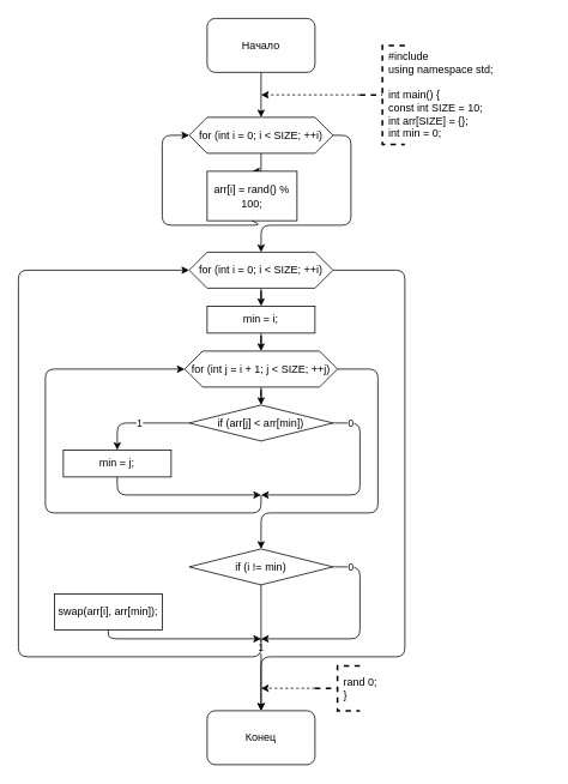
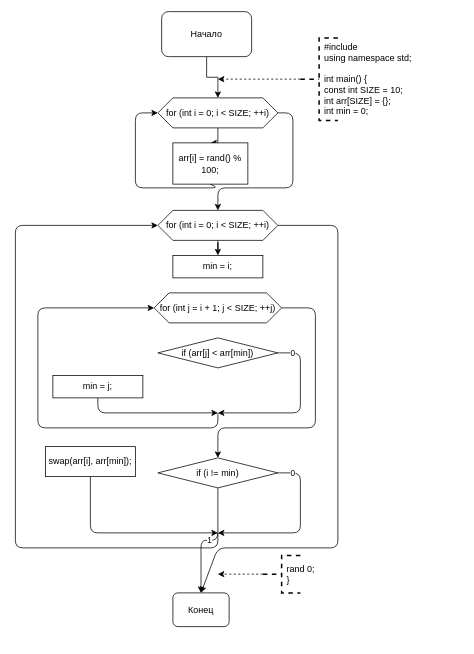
  <mxCell id="0" />
  <mxCell id="1" parent="0" />
  <mxCell id="2" style="edgeStyle=orthogonalEdgeStyle;rounded=0;orthogonalLoop=1;jettySize=auto;html=1;entryX=0.5;entryY=0;entryDx=0;entryDy=0;" edge="1" parent="1" source="3" target="5"><mxGeometry relative="1" as="geometry" /></mxCell>
- <mxCell id="3" value="Начало" style="rounded=1;whiteSpace=wrap;html=1;" vertex="1" parent="1"><mxGeometry x="230" y="20" width="120" height="60" as="geometry" /></mxCell>
+ <mxCell id="3" value="Начало" style="rounded=1;whiteSpace=wrap;html=1;" vertex="1" parent="1"><mxGeometry x="215" y="15" width="120" height="60" as="geometry" /></mxCell>
  <mxCell id="4" style="edgeStyle=orthogonalEdgeStyle;rounded=0;orthogonalLoop=1;jettySize=auto;html=1;" edge="1" parent="1" source="5" target="6"><mxGeometry relative="1" as="geometry" /></mxCell>
  <mxCell id="5" value="for (int i = 0; i &amp;lt; SIZE; ++i)" style="shape=hexagon;perimeter=hexagonPerimeter2;whiteSpace=wrap;html=1;fixedSize=1;" vertex="1" parent="1"><mxGeometry x="210" y="130" width="160" height="40" as="geometry" /></mxCell>
  <mxCell id="6" value="arr[i] = rand() % 100;" style="rounded=0;whiteSpace=wrap;html=1;" vertex="1" parent="1"><mxGeometry x="230" y="190" width="100" height="55" as="geometry" /></mxCell>
  <mxCell id="7" value="" style="endArrow=classic;html=1;exitX=0.5;exitY=1;exitDx=0;exitDy=0;entryX=0;entryY=0.5;entryDx=0;entryDy=0;" edge="1" parent="1" source="6" target="5"><mxGeometry width="50" height="50" relative="1" as="geometry"><mxPoint x="280" y="340" as="sourcePoint" /><mxPoint x="330" y="290" as="targetPoint" /><Array as="points"><mxPoint x="290" y="250" /><mxPoint x="180" y="250" /><mxPoint x="180" y="150" /></Array></mxGeometry></mxCell>
  <mxCell id="8" value="" style="endArrow=classic;html=1;exitX=1;exitY=0.5;exitDx=0;exitDy=0;" edge="1" parent="1" source="5"><mxGeometry width="50" height="50" relative="1" as="geometry"><mxPoint x="280" y="340" as="sourcePoint" /><mxPoint x="290" y="280" as="targetPoint" /><Array as="points"><mxPoint x="390" y="150" /><mxPoint x="390" y="250" /><mxPoint x="290" y="250" /></Array></mxGeometry></mxCell>
- <mxCell id="9" value="Конец" style="rounded=1;whiteSpace=wrap;html=1;" vertex="1" parent="1"><mxGeometry x="230" y="790" width="120" height="60" as="geometry" /></mxCell>
+ <mxCell id="9" value="Конец" style="rounded=1;whiteSpace=wrap;html=1;" vertex="1" parent="1"><mxGeometry x="230" y="790" width="75" height="45" as="geometry" /></mxCell>
  <mxCell id="10" style="edgeStyle=orthogonalEdgeStyle;rounded=0;orthogonalLoop=1;jettySize=auto;html=1;dashed=1;" edge="1" parent="1" source="11"><mxGeometry relative="1" as="geometry"><mxPoint x="290" y="105" as="targetPoint" /></mxGeometry></mxCell>
  <mxCell id="11" value="" style="strokeWidth=2;html=1;shape=mxgraph.flowchart.annotation_2;align=left;labelPosition=right;pointerEvents=1;dashed=1;" vertex="1" parent="1"><mxGeometry x="400" y="50" width="50" height="110" as="geometry" /></mxCell>
  <mxCell id="12" value="#include&amp;nbsp;&lt;br&gt;using namespace std;&lt;br&gt;&lt;br&gt;int main() {&lt;br&gt;const int SIZE = 10;&lt;br&gt;int arr[SIZE] = {};&lt;br&gt;int min = 0;" style="text;html=1;strokeColor=none;fillColor=none;align=left;verticalAlign=middle;whiteSpace=wrap;rounded=0;dashed=1;" vertex="1" parent="1"><mxGeometry x="430" y="50" width="180" height="110" as="geometry" /></mxCell>
  <mxCell id="13" style="edgeStyle=orthogonalEdgeStyle;rounded=1;orthogonalLoop=1;jettySize=auto;html=1;dashed=1;" edge="1" parent="1" source="14"><mxGeometry relative="1" as="geometry"><mxPoint x="290" y="765" as="targetPoint" /></mxGeometry></mxCell>
  <mxCell id="14" value="" style="strokeWidth=2;html=1;shape=mxgraph.flowchart.annotation_2;align=left;labelPosition=right;pointerEvents=1;dashed=1;" vertex="1" parent="1"><mxGeometry x="350" y="740" width="50" height="50" as="geometry" /></mxCell>
  <mxCell id="15" value="rand 0;&lt;br&gt;}" style="text;html=1;strokeColor=none;fillColor=none;align=left;verticalAlign=middle;whiteSpace=wrap;rounded=0;dashed=1;" vertex="1" parent="1"><mxGeometry x="380" y="740" width="110" height="50" as="geometry" /></mxCell>
  <mxCell id="16" style="edgeStyle=orthogonalEdgeStyle;rounded=1;orthogonalLoop=1;jettySize=auto;html=1;" edge="1" parent="1" source="17" target="19"><mxGeometry relative="1" as="geometry" /></mxCell>
  <mxCell id="17" value="for (int i = 0; i &amp;lt; SIZE; ++i)" style="shape=hexagon;perimeter=hexagonPerimeter2;whiteSpace=wrap;html=1;fixedSize=1;" vertex="1" parent="1"><mxGeometry x="210" y="280" width="160" height="40" as="geometry" /></mxCell>
- <mxCell id="18" style="edgeStyle=orthogonalEdgeStyle;rounded=1;orthogonalLoop=1;jettySize=auto;html=1;" edge="1" parent="1" source="19" target="21"><mxGeometry relative="1" as="geometry" /></mxCell>
  <mxCell id="19" value="min = i;" style="rounded=0;whiteSpace=wrap;html=1;" vertex="1" parent="1"><mxGeometry x="230" y="340" width="120" height="30" as="geometry" /></mxCell>
- <mxCell id="20" style="edgeStyle=orthogonalEdgeStyle;rounded=1;orthogonalLoop=1;jettySize=auto;html=1;" edge="1" parent="1" source="21" target="23"><mxGeometry relative="1" as="geometry" /></mxCell>
  <mxCell id="21" value="for (int j = i + 1; j &amp;lt; SIZE; ++j)" style="shape=hexagon;perimeter=hexagonPerimeter2;whiteSpace=wrap;html=1;fixedSize=1;" vertex="1" parent="1"><mxGeometry x="205" y="390" width="170" height="40" as="geometry" /></mxCell>
- <mxCell id="22" value="1" style="edgeStyle=orthogonalEdgeStyle;rounded=1;orthogonalLoop=1;jettySize=auto;html=1;" edge="1" parent="1" source="23" target="24"><mxGeometry relative="1" as="geometry"><mxPoint x="90" y="500" as="targetPoint" /></mxGeometry></mxCell>
  <mxCell id="23" value="if (arr[j] &amp;lt; arr[min])" style="rhombus;whiteSpace=wrap;html=1;" vertex="1" parent="1"><mxGeometry x="210" y="450" width="160" height="40" as="geometry" /></mxCell>
  <mxCell id="24" value="min = j;" style="rounded=0;whiteSpace=wrap;html=1;" vertex="1" parent="1"><mxGeometry x="70" y="500" width="120" height="30" as="geometry" /></mxCell>
  <mxCell id="25" value="" style="endArrow=classic;html=1;exitX=0.5;exitY=1;exitDx=0;exitDy=0;" edge="1" parent="1" source="24"><mxGeometry width="50" height="50" relative="1" as="geometry"><mxPoint x="280" y="540" as="sourcePoint" /><mxPoint x="290" y="550" as="targetPoint" /><Array as="points"><mxPoint x="130" y="550" /></Array></mxGeometry></mxCell>
  <mxCell id="26" value="0" style="endArrow=classic;html=1;exitX=1;exitY=0.5;exitDx=0;exitDy=0;" edge="1" parent="1" source="23"><mxGeometry x="-0.818" width="50" height="50" relative="1" as="geometry"><mxPoint x="280" y="540" as="sourcePoint" /><mxPoint x="290" y="550" as="targetPoint" /><Array as="points"><mxPoint x="400" y="470" /><mxPoint x="400" y="550" /></Array><mxPoint as="offset" /></mxGeometry></mxCell>
  <mxCell id="27" value="" style="endArrow=classic;html=1;entryX=0;entryY=0.5;entryDx=0;entryDy=0;" edge="1" parent="1" target="21"><mxGeometry width="50" height="50" relative="1" as="geometry"><mxPoint x="290" y="550" as="sourcePoint" /><mxPoint x="330" y="590" as="targetPoint" /><Array as="points"><mxPoint x="290" y="570" /><mxPoint x="50" y="570" /><mxPoint x="50" y="410" /></Array></mxGeometry></mxCell>
  <mxCell id="28" value="" style="endArrow=classic;html=1;exitX=1;exitY=0.5;exitDx=0;exitDy=0;" edge="1" parent="1" source="21"><mxGeometry width="50" height="50" relative="1" as="geometry"><mxPoint x="280" y="540" as="sourcePoint" /><mxPoint x="290" y="610" as="targetPoint" /><Array as="points"><mxPoint x="420" y="410" /><mxPoint x="420" y="570" /><mxPoint x="290" y="570" /></Array></mxGeometry></mxCell>
  <mxCell id="29" value="1" style="edgeStyle=orthogonalEdgeStyle;rounded=1;orthogonalLoop=1;jettySize=auto;html=1;" edge="1" parent="1" source="30" target="9"><mxGeometry relative="1" as="geometry"><mxPoint x="130" y="660" as="targetPoint" /></mxGeometry></mxCell>
  <mxCell id="30" value="if (i != min)" style="rhombus;whiteSpace=wrap;html=1;" vertex="1" parent="1"><mxGeometry x="210" y="610" width="160" height="40" as="geometry" /></mxCell>
- <mxCell id="31" value="swap(arr[i], arr[min]);" style="rounded=0;whiteSpace=wrap;html=1;" vertex="1" parent="1"><mxGeometry x="60" y="660" width="120" height="40" as="geometry" /></mxCell>
+ <mxCell id="31" value="swap(arr[i], arr[min]);" style="rounded=0;whiteSpace=wrap;html=1;" vertex="1" parent="1"><mxGeometry x="60" y="595" width="120" height="40" as="geometry" /></mxCell>
  <mxCell id="32" value="0" style="endArrow=classic;html=1;exitX=1;exitY=0.5;exitDx=0;exitDy=0;" edge="1" parent="1" source="30"><mxGeometry x="-0.818" width="50" height="50" relative="1" as="geometry"><mxPoint x="280" y="640" as="sourcePoint" /><mxPoint x="290" y="710" as="targetPoint" /><Array as="points"><mxPoint x="400" y="630" /><mxPoint x="400" y="710" /></Array><mxPoint as="offset" /></mxGeometry></mxCell>
  <mxCell id="33" value="" style="endArrow=classic;html=1;exitX=0.5;exitY=1;exitDx=0;exitDy=0;" edge="1" parent="1" source="31"><mxGeometry width="50" height="50" relative="1" as="geometry"><mxPoint x="280" y="640" as="sourcePoint" /><mxPoint x="290" y="710" as="targetPoint" /><Array as="points"><mxPoint x="120" y="710" /></Array></mxGeometry></mxCell>
  <mxCell id="34" value="" style="endArrow=classic;html=1;entryX=0;entryY=0.5;entryDx=0;entryDy=0;" edge="1" parent="1" target="17"><mxGeometry width="50" height="50" relative="1" as="geometry"><mxPoint x="290" y="710" as="sourcePoint" /><mxPoint x="330" y="690" as="targetPoint" /><Array as="points"><mxPoint x="290" y="730" /><mxPoint x="20" y="730" /><mxPoint x="20" y="300" /></Array></mxGeometry></mxCell>
  <mxCell id="35" value="" style="endArrow=classic;html=1;exitX=1;exitY=0.5;exitDx=0;exitDy=0;entryX=0.5;entryY=0;entryDx=0;entryDy=0;" edge="1" parent="1" source="17" target="9"><mxGeometry width="50" height="50" relative="1" as="geometry"><mxPoint x="280" y="620" as="sourcePoint" /><mxPoint x="290" y="770" as="targetPoint" /><Array as="points"><mxPoint x="450" y="300" /><mxPoint x="450" y="730" /><mxPoint x="290" y="730" /></Array></mxGeometry></mxCell>
